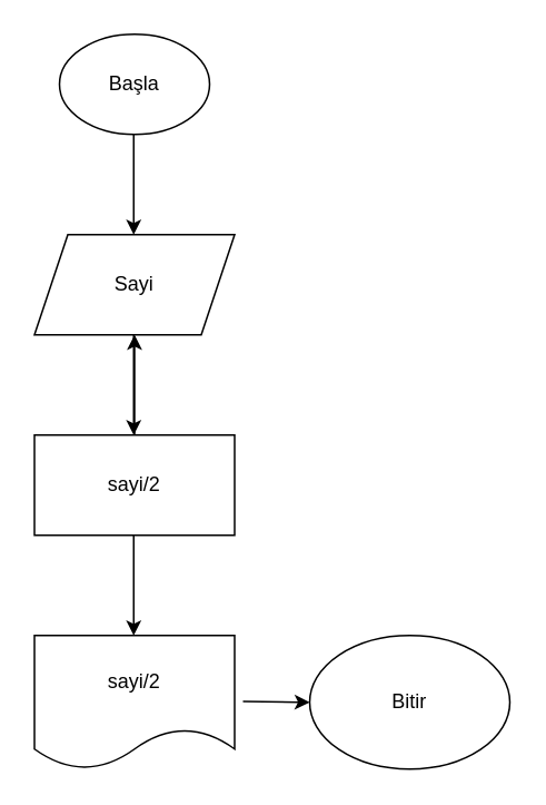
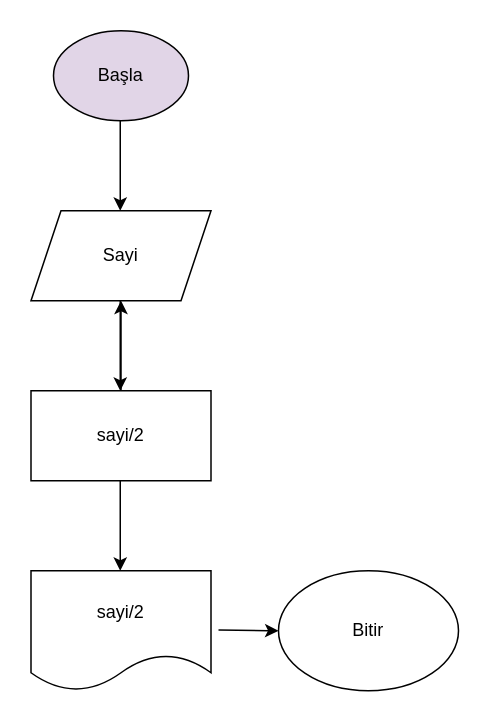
  <mxCell id="0" />
  <mxCell id="1" parent="0" />
- <mxCell id="2" value="Başla" style="ellipse;whiteSpace=wrap;html=1;" vertex="1" parent="1"><mxGeometry x="35" y="20" width="90" height="60" as="geometry" /></mxCell>
+ <mxCell id="2" value="Başla" style="ellipse;whiteSpace=wrap;html=1;fillColor=#e1d5e7;" vertex="1" parent="1"><mxGeometry x="35" y="20" width="90" height="60" as="geometry" /></mxCell>
  <mxCell id="3" value="Sayi" style="shape=parallelogram;perimeter=parallelogramPerimeter;whiteSpace=wrap;html=1;fixedSize=1;" vertex="1" parent="1"><mxGeometry x="20" y="140" width="120" height="60" as="geometry" /></mxCell>
  <mxCell id="4" value="" style="endArrow=classic;html=1;rounded=0;" edge="1" parent="1"><mxGeometry width="50" height="50" relative="1" as="geometry"><mxPoint x="79.5" y="80" as="sourcePoint" /><mxPoint x="79.5" y="140" as="targetPoint" /><Array as="points"><mxPoint x="79.5" y="90" /></Array></mxGeometry></mxCell>
  <mxCell id="5" value="" style="edgeStyle=orthogonalEdgeStyle;rounded=0;orthogonalLoop=1;jettySize=auto;html=1;" edge="1" parent="1" source="6" target="3"><mxGeometry relative="1" as="geometry" /></mxCell>
  <mxCell id="6" value="sayi/2" style="rounded=0;whiteSpace=wrap;html=1;" vertex="1" parent="1"><mxGeometry x="20" y="260" width="120" height="60" as="geometry" /></mxCell>
  <mxCell id="7" value="" style="endArrow=classic;html=1;rounded=0;" edge="1" parent="1"><mxGeometry width="50" height="50" relative="1" as="geometry"><mxPoint x="79.5" y="200" as="sourcePoint" /><mxPoint x="79.5" y="260" as="targetPoint" /><Array as="points"><mxPoint x="79.5" y="210" /></Array></mxGeometry></mxCell>
  <mxCell id="8" value="sayi/2" style="shape=document;whiteSpace=wrap;html=1;boundedLbl=1;" vertex="1" parent="1"><mxGeometry x="20" y="380" width="120" height="80" as="geometry" /></mxCell>
  <mxCell id="9" value="" style="endArrow=classic;html=1;rounded=0;" edge="1" parent="1"><mxGeometry width="50" height="50" relative="1" as="geometry"><mxPoint x="79.5" y="320" as="sourcePoint" /><mxPoint x="79.5" y="380" as="targetPoint" /><Array as="points"><mxPoint x="79.5" y="330" /></Array></mxGeometry></mxCell>
  <mxCell id="10" value="" style="endArrow=classic;html=1;rounded=0;entryX=0;entryY=0.5;entryDx=0;entryDy=0;" edge="1" parent="1" target="11"><mxGeometry width="50" height="50" relative="1" as="geometry"><mxPoint x="145" y="419.5" as="sourcePoint" /><mxPoint x="215" y="419.5" as="targetPoint" /></mxGeometry></mxCell>
  <mxCell id="11" value="Bitir" style="ellipse;whiteSpace=wrap;html=1;" vertex="1" parent="1"><mxGeometry x="185" y="380" width="120" height="80" as="geometry" /></mxCell>
